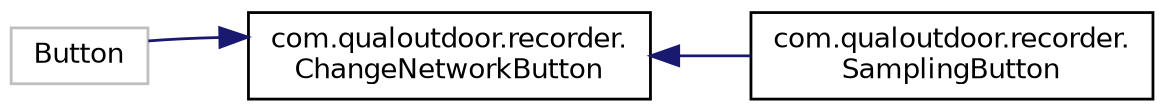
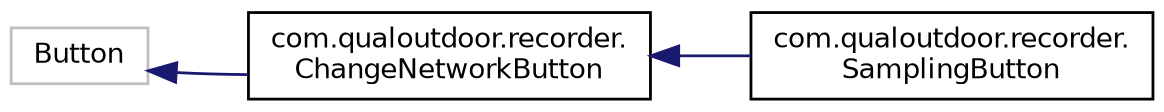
  digraph {
    rankdir=LR
    node [color=black fillcolor=white fontname=Helvetica fontsize=10 shape=record style=filled]
    edge [color=midnightblue dir=back fontname=Helvetica fontsize=10 labelfontname=Helvetica labelfontsize=10 style=solid]
    n1 [color=grey75 height=0.2 label=Button width=0.4]
    n2 [height=0.2 label="com.qualoutdoor.recorder.\lChangeNetworkButton" width=0.4]
    n3 [height=0.2 label="com.qualoutdoor.recorder.\lSamplingButton" width=0.4]
-   n2 -> n1
+   n1 -> n2
    n2 -> n3
  }
